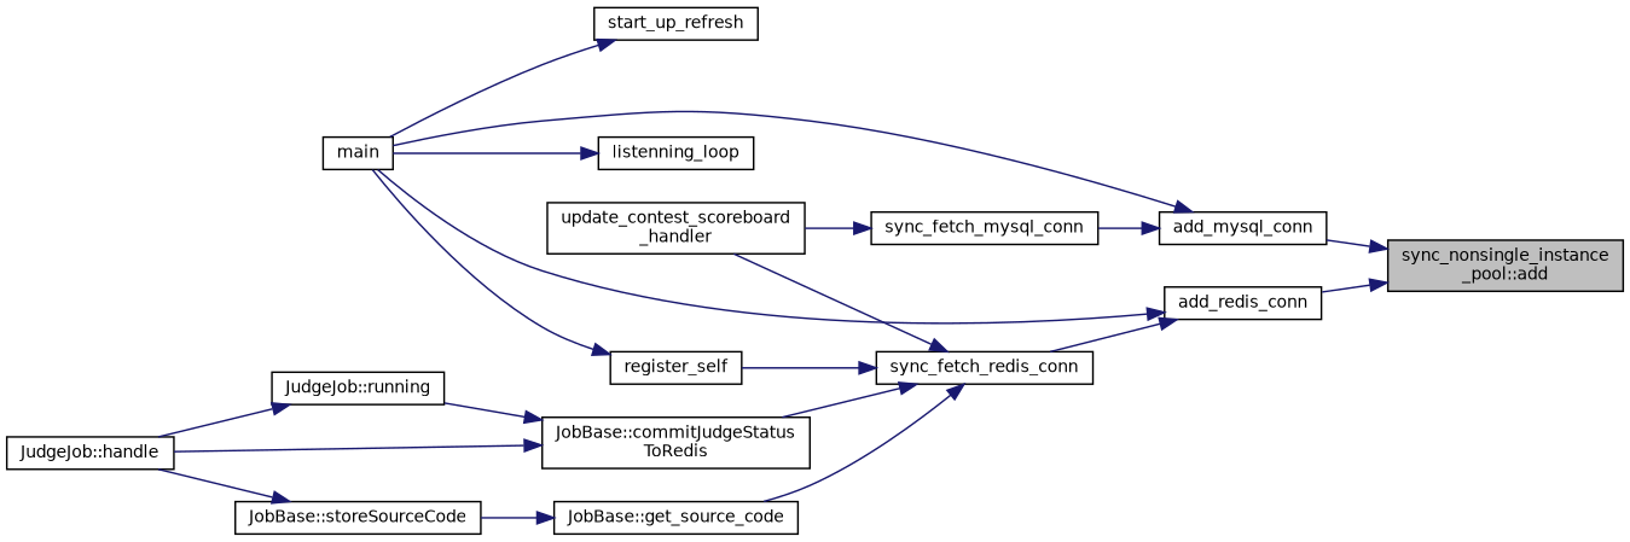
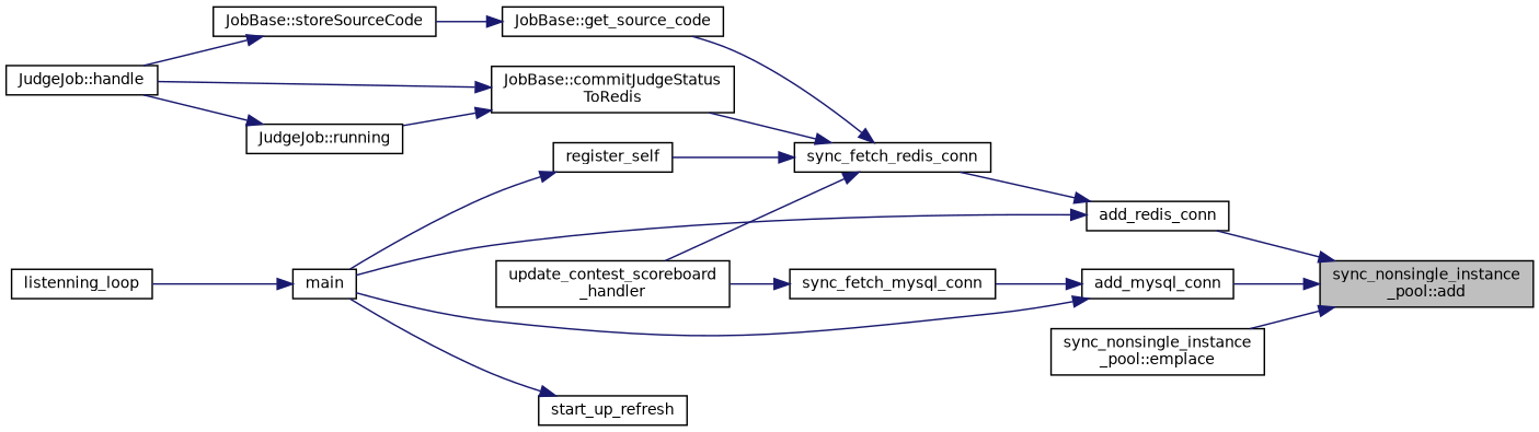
  digraph {
    rankdir=RL
    node [color=black fillcolor=white fontname=Helvetica fontsize=10 shape=record style=filled]
    edge [color=midnightblue dir=back fontname=Helvetica fontsize=10 labelfontname=Helvetica labelfontsize=10 style=solid]
    n1 [fillcolor=grey75 fontcolor=black height=0.2 label="sync_nonsingle_instance\l_pool::add" width=0.4]
    n2 [height=0.2 label=add_mysql_conn width=0.4]
    n3 [height=0.2 label=add_redis_conn width=0.4]
+   n4 [height=0.2 label="sync_nonsingle_instance\l_pool::emplace" width=0.4]
    n5 [height=0.2 label=main width=0.4]
    n6 [height=0.2 label=sync_fetch_mysql_conn width=0.4]
    n7 [height=0.2 label=sync_fetch_redis_conn width=0.4]
    n8 [height=0.2 label="update_contest_scoreboard\l_handler" width=0.4]
    n9 [height=0.2 label=start_up_refresh width=0.4]
    n10 [height=0.2 label=register_self width=0.4]
    n11 [height=0.2 label="JobBase::get_source_code" width=0.4]
    n12 [height=0.2 label="JobBase::commitJudgeStatus\lToRedis" width=0.4]
    n13 [height=0.2 label=listenning_loop width=0.4]
    n14 [height=0.2 label="JobBase::storeSourceCode" width=0.4]
    n15 [height=0.2 label="JudgeJob::handle" width=0.4]
    n16 [height=0.2 label="JudgeJob::running" width=0.4]
    n1 -> n2
    n1 -> n3
+   n1 -> n4
    n2 -> n5
    n2 -> n6
    n3 -> n5
    n3 -> n7
    n6 -> n8
    n7 -> n8
    n7 -> n10
    n7 -> n11
    n7 -> n12
    n9 -> n5
    n10 -> n5
    n11 -> n14
    n12 -> n15
    n12 -> n16
-   n13 -> n5
+   n5 -> n13
    n14 -> n15
    n16 -> n15
  }
